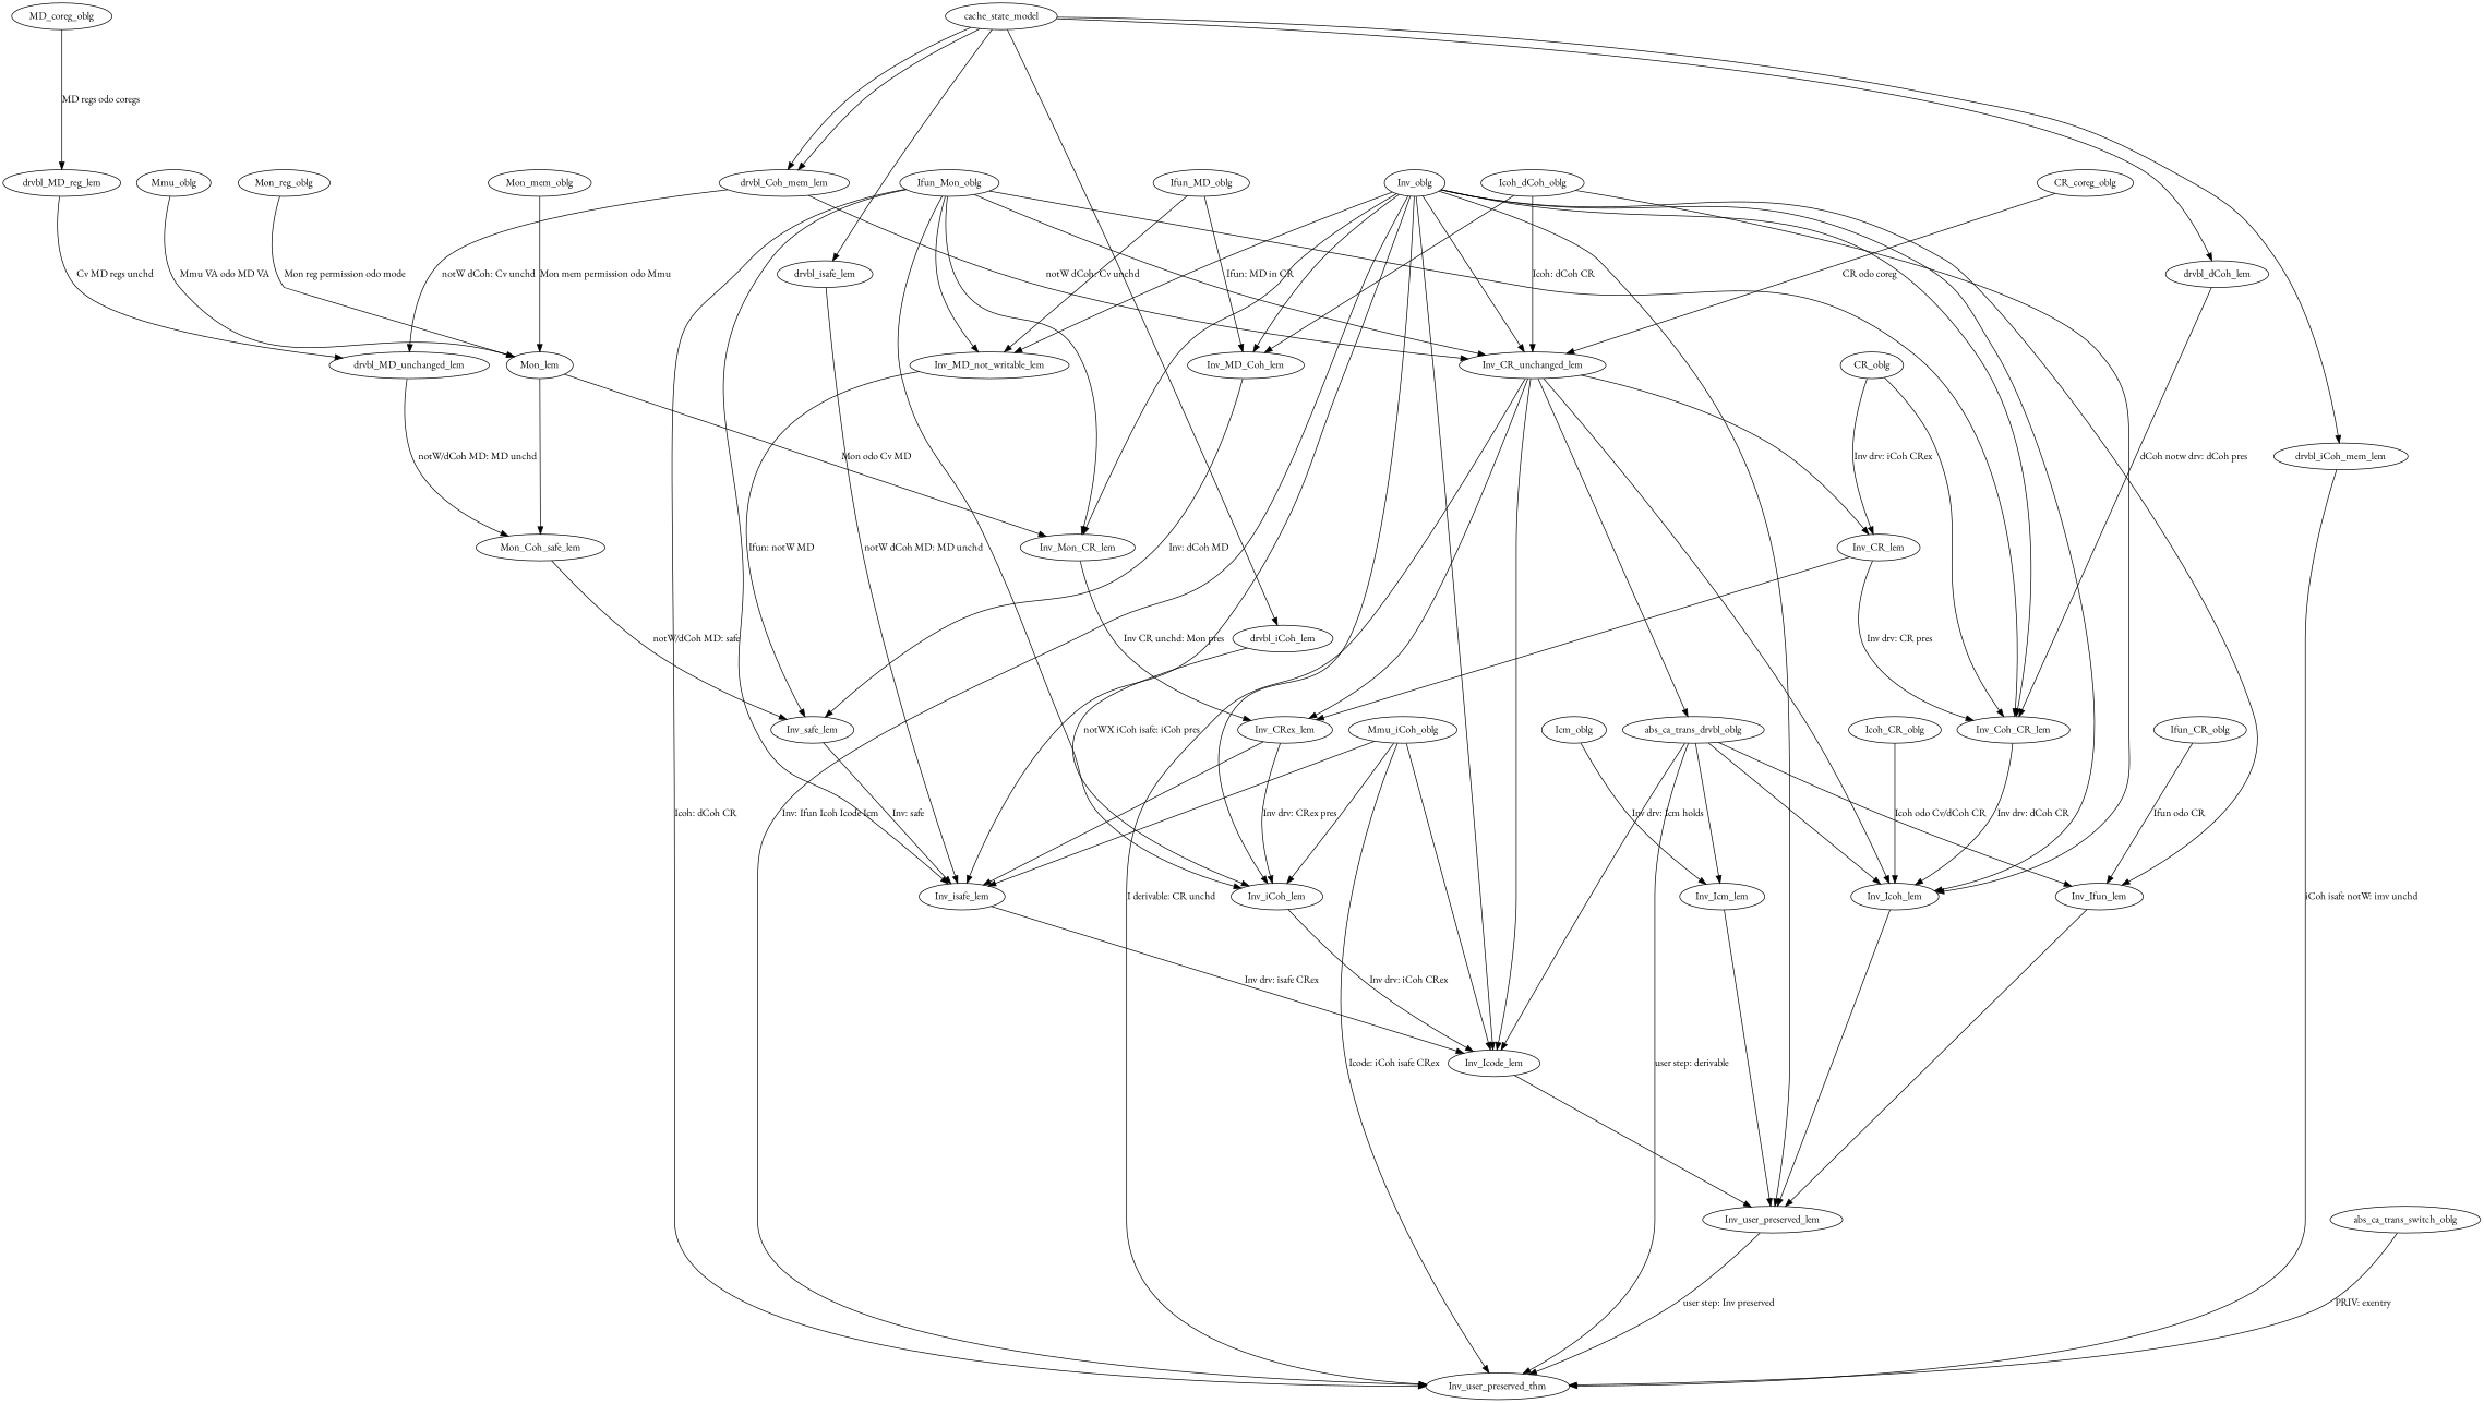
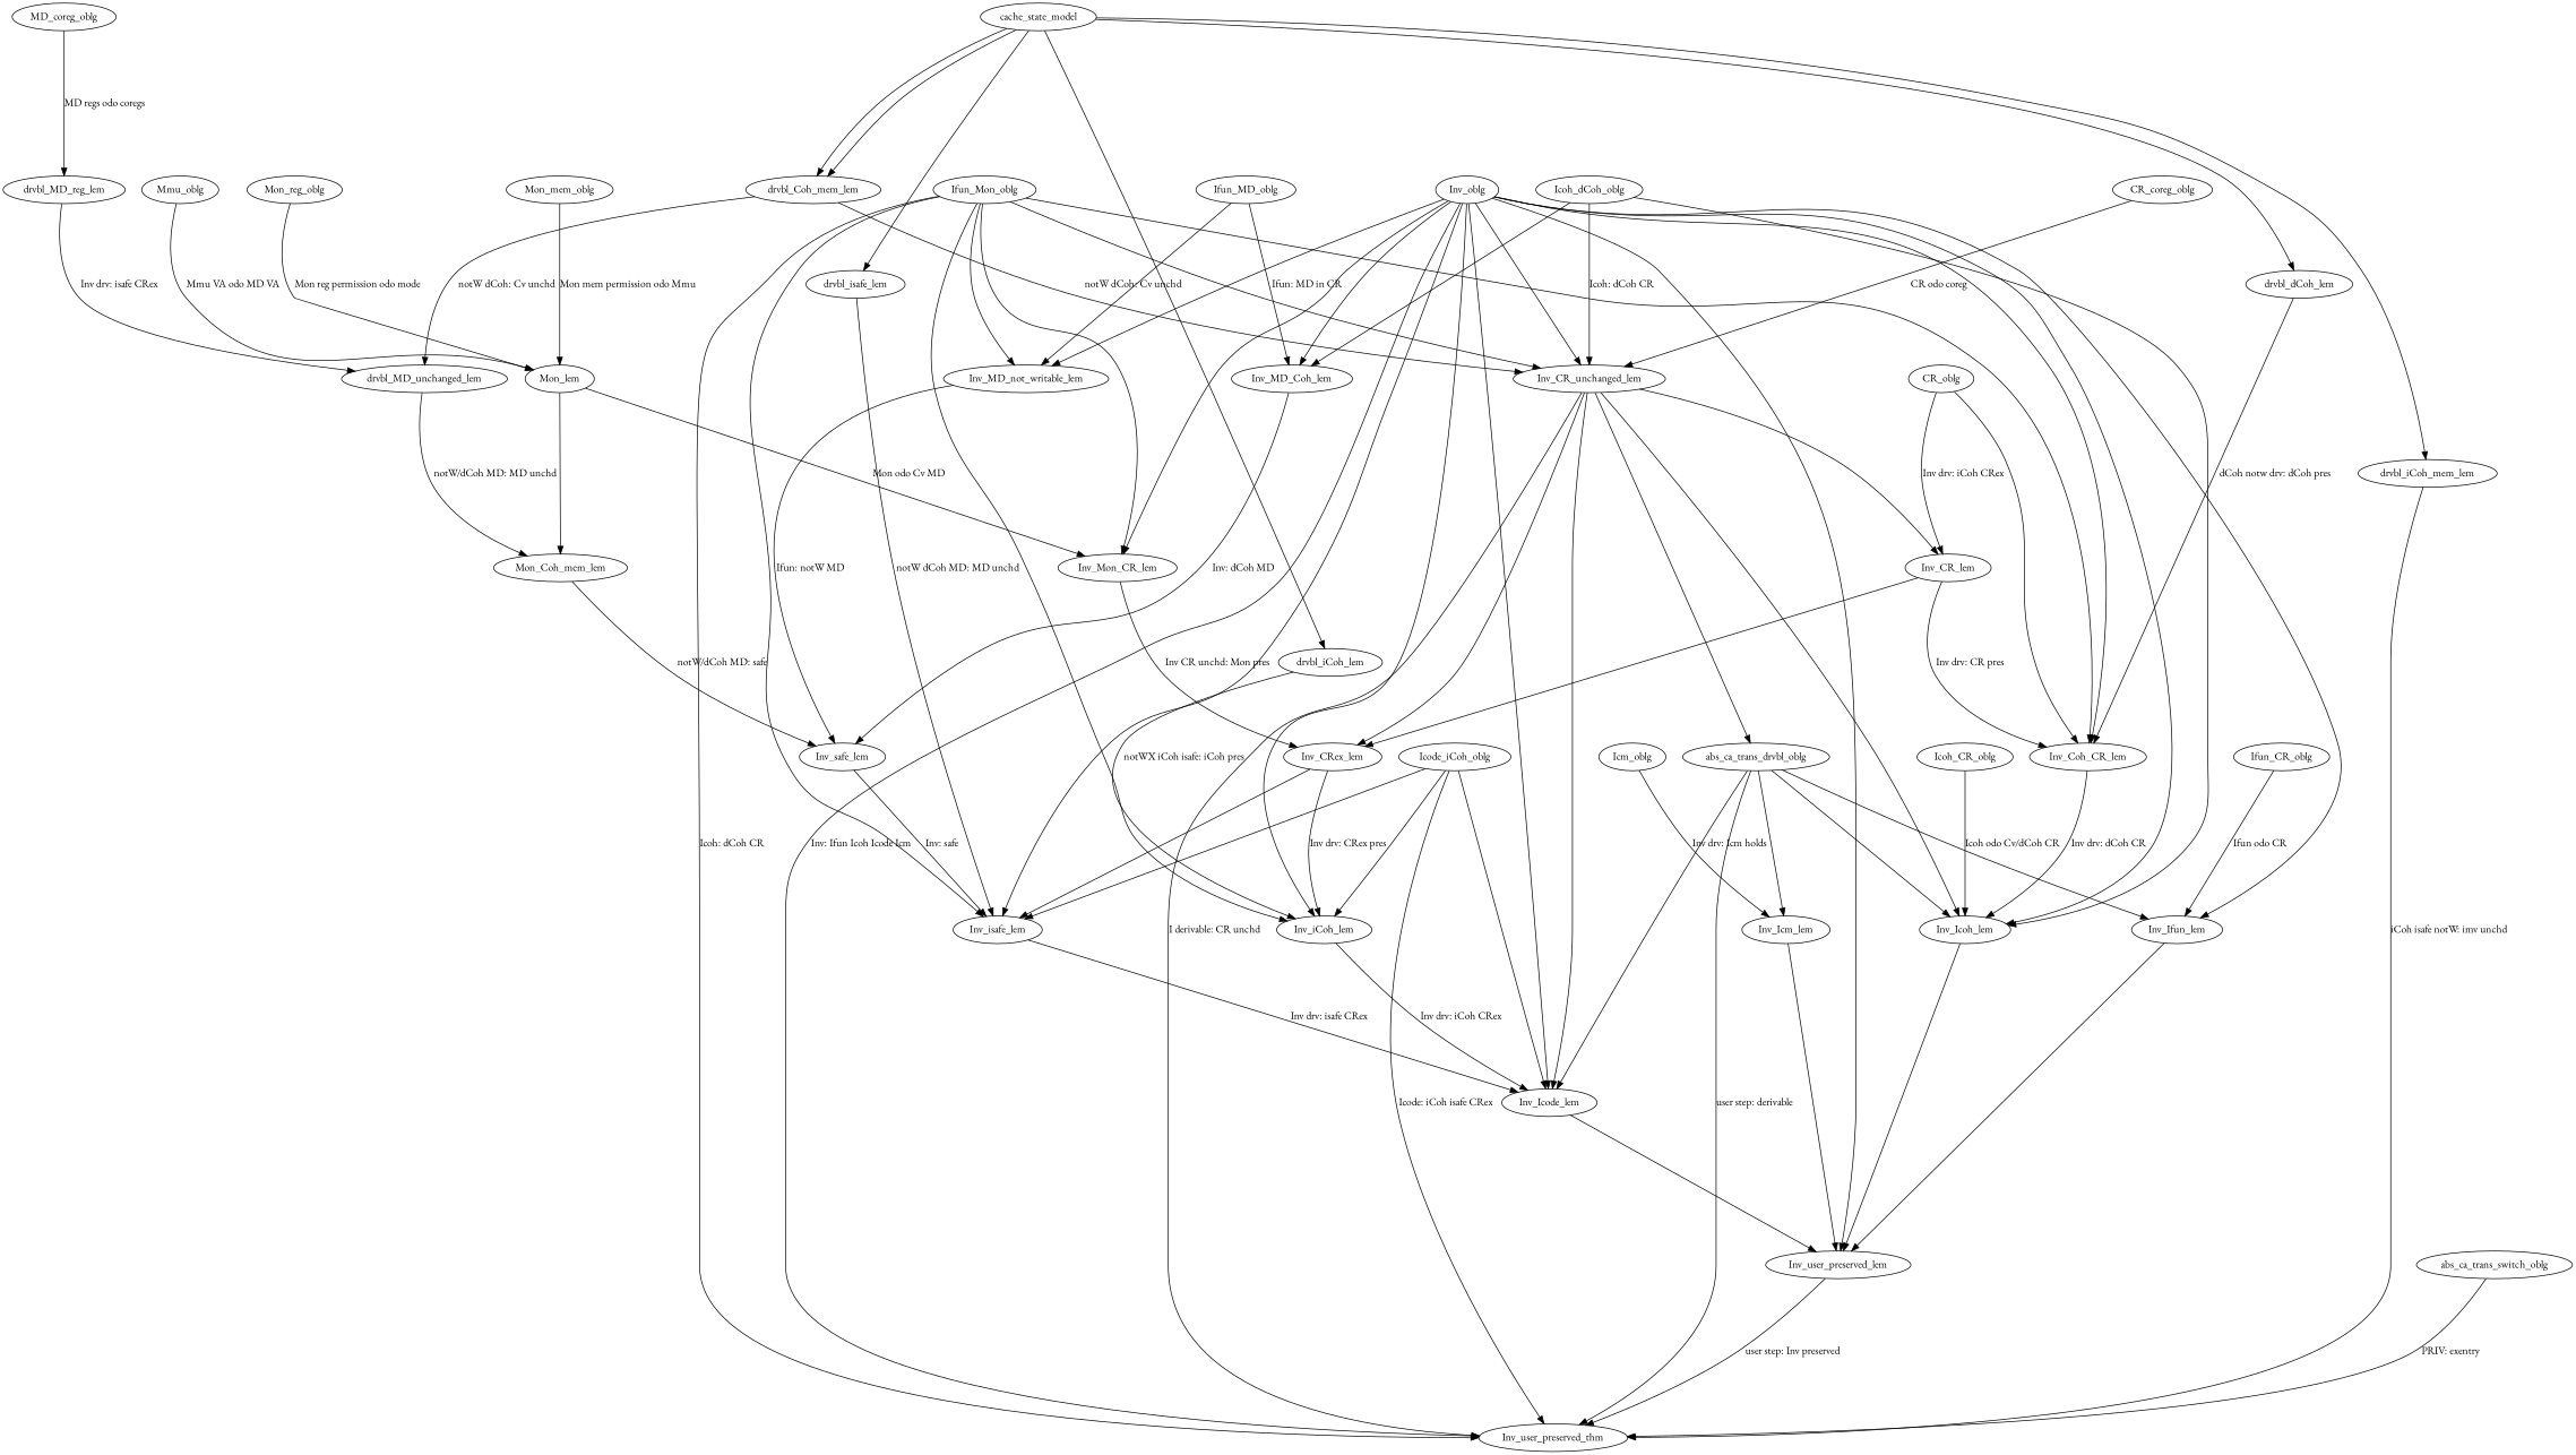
  digraph {
    fontname="EB Garamond"
    nodesep=0.3
    ranksep=2.4
    node [fontname="EB Garamond"]
    edge [fontname="EB Garamond"]
    abs_ca_trans_drvbl_oblg
    Inv_user_preserved_thm
    Inv_Ifun_lem
    Inv_Icoh_lem
    Inv_Icode_lem
    Inv_Icm_lem
    Inv_user_preserved_lem
    abs_ca_trans_switch_oblg
    Inv_CR_unchanged_lem
    Inv_CR_lem
    Inv_CRex_lem
    Inv_Coh_CR_lem
    Inv_iCoh_lem
    Inv_isafe_lem
    drvbl_iCoh_mem_lem
    Ifun_Mon_oblg
    Inv_Mon_CR_lem
    Inv_MD_not_writable_lem
    Inv_safe_lem
-   Icode_iCoh_oblg [label=Mmu_iCoh_oblg]
+   Icode_iCoh_oblg
    Inv_oblg
    Inv_MD_Coh_lem
    CR_coreg_oblg
    Icoh_dCoh_oblg
    drvbl_Coh_mem_lem
    drvbl_MD_unchanged_lem
-   Mon_Coh_safe_lem
+   Mon_Coh_safe_lem [label=Mon_Coh_mem_lem]
    cache_state_model
    drvbl_dCoh_lem
    drvbl_iCoh_lem
    drvbl_isafe_lem
    Ifun_CR_oblg
    Icoh_CR_oblg
    CR_oblg
    Mon_lem
    Mmu_oblg
    Mon_reg_oblg
    Mon_mem_oblg
    Ifun_MD_oblg
    drvbl_MD_reg_lem
    MD_coreg_oblg
    Icm_oblg
    abs_ca_trans_drvbl_oblg -> Inv_user_preserved_thm [label="user step: derivable"]
    abs_ca_trans_drvbl_oblg -> Inv_Ifun_lem
    abs_ca_trans_drvbl_oblg -> Inv_Icoh_lem
    abs_ca_trans_drvbl_oblg -> Inv_Icode_lem
    abs_ca_trans_drvbl_oblg -> Inv_Icm_lem
    Inv_Ifun_lem -> Inv_user_preserved_lem
    Inv_Icoh_lem -> Inv_user_preserved_lem
    Inv_Icode_lem -> Inv_user_preserved_lem
    Inv_Icm_lem -> Inv_user_preserved_lem
    Inv_user_preserved_lem -> Inv_user_preserved_thm [label="user step: Inv preserved"]
    abs_ca_trans_switch_oblg -> Inv_user_preserved_thm [label="PRIV: exentry"]
    Inv_CR_unchanged_lem -> abs_ca_trans_drvbl_oblg
    Inv_CR_unchanged_lem -> Inv_user_preserved_thm [label="I derivable: CR unchd"]
    Inv_CR_unchanged_lem -> Inv_Icoh_lem
    Inv_CR_unchanged_lem -> Inv_Icode_lem
    Inv_CR_unchanged_lem -> Inv_CR_lem
    Inv_CR_unchanged_lem -> Inv_CRex_lem
    Inv_CR_lem -> Inv_CRex_lem
    Inv_CR_lem -> Inv_Coh_CR_lem [label="Inv drv: CR pres"]
    Inv_CRex_lem -> Inv_iCoh_lem [label="Inv drv: CRex pres"]
    Inv_CRex_lem -> Inv_isafe_lem
    Inv_Coh_CR_lem -> Inv_Icoh_lem [label="Inv drv: dCoh CR"]
    Inv_iCoh_lem -> Inv_Icode_lem [label="Inv drv: iCoh CRex"]
    Inv_isafe_lem -> Inv_Icode_lem [label="Inv drv: isafe CRex"]
    drvbl_iCoh_mem_lem -> Inv_user_preserved_thm [label="iCoh isafe notW: imv unchd"]
    Ifun_Mon_oblg -> Inv_user_preserved_thm [label="Icoh: dCoh CR"]
    Ifun_Mon_oblg -> Inv_CR_unchanged_lem
    Ifun_Mon_oblg -> Inv_Coh_CR_lem
    Ifun_Mon_oblg -> Inv_iCoh_lem
    Ifun_Mon_oblg -> Inv_isafe_lem
    Ifun_Mon_oblg -> Inv_Mon_CR_lem
    Ifun_Mon_oblg -> Inv_MD_not_writable_lem
    Inv_Mon_CR_lem -> Inv_CRex_lem [label="Inv CR unchd: Mon pres"]
    Inv_MD_not_writable_lem -> Inv_safe_lem [label="Ifun: notW MD"]
    Inv_safe_lem -> Inv_isafe_lem [label="Inv: safe"]
    Icode_iCoh_oblg -> Inv_user_preserved_thm [label="Icode: iCoh isafe CRex"]
    Icode_iCoh_oblg -> Inv_Icode_lem
    Icode_iCoh_oblg -> Inv_iCoh_lem
    Icode_iCoh_oblg -> Inv_isafe_lem
    Inv_oblg -> Inv_user_preserved_thm [label="Inv: Ifun Icoh Icode Icm"]
    Inv_oblg -> Inv_Ifun_lem
    Inv_oblg -> Inv_Icoh_lem
    Inv_oblg -> Inv_Icode_lem
    Inv_oblg -> Inv_user_preserved_lem
    Inv_oblg -> Inv_CR_unchanged_lem
    Inv_oblg -> Inv_Coh_CR_lem
    Inv_oblg -> Inv_iCoh_lem
    Inv_oblg -> Inv_isafe_lem
    Inv_oblg -> Inv_Mon_CR_lem
    Inv_oblg -> Inv_MD_not_writable_lem
    Inv_oblg -> Inv_MD_Coh_lem
    Inv_MD_Coh_lem -> Inv_safe_lem [label="Inv: dCoh MD"]
    CR_coreg_oblg -> Inv_CR_unchanged_lem [label="CR odo coreg"]
    Icoh_dCoh_oblg -> Inv_Icoh_lem
    Icoh_dCoh_oblg -> Inv_CR_unchanged_lem [label="Icoh: dCoh CR"]
    Icoh_dCoh_oblg -> Inv_MD_Coh_lem
    drvbl_Coh_mem_lem -> Inv_CR_unchanged_lem [label="notW dCoh: Cv unchd"]
    drvbl_Coh_mem_lem -> drvbl_MD_unchanged_lem [label="notW dCoh: Cv unchd"]
    drvbl_MD_unchanged_lem -> Mon_Coh_safe_lem [label="notW/dCoh MD: MD unchd"]
    Mon_Coh_safe_lem -> Inv_safe_lem [label="notW/dCoh MD: safe"]
    cache_state_model -> drvbl_iCoh_mem_lem
    cache_state_model -> drvbl_Coh_mem_lem
    cache_state_model -> drvbl_Coh_mem_lem
    cache_state_model -> drvbl_dCoh_lem
    cache_state_model -> drvbl_iCoh_lem
    cache_state_model -> drvbl_isafe_lem
    drvbl_dCoh_lem -> Inv_Coh_CR_lem [label="dCoh notw drv: dCoh pres"]
    drvbl_iCoh_lem -> Inv_iCoh_lem [label="notWX iCoh isafe: iCoh pres"]
    drvbl_isafe_lem -> Inv_isafe_lem [label="notW dCoh MD: MD unchd"]
    Ifun_CR_oblg -> Inv_Ifun_lem [label="Ifun odo CR"]
    Icoh_CR_oblg -> Inv_Icoh_lem [label="Icoh odo Cv/dCoh CR "]
    CR_oblg -> Inv_CR_lem [label="Inv drv: iCoh CRex"]
    CR_oblg -> Inv_Coh_CR_lem
    Mon_lem -> Inv_Mon_CR_lem [label="Mon odo Cv MD"]
    Mon_lem -> Mon_Coh_safe_lem
    Mmu_oblg -> Mon_lem [label="Mmu VA odo MD VA"]
    Mon_reg_oblg -> Mon_lem [label="Mon reg permission odo mode"]
    Mon_mem_oblg -> Mon_lem [label="Mon mem permission odo Mmu"]
    Ifun_MD_oblg -> Inv_MD_not_writable_lem
    Ifun_MD_oblg -> Inv_MD_Coh_lem [label="Ifun: MD in CR"]
-   drvbl_MD_reg_lem -> drvbl_MD_unchanged_lem [label="Cv MD regs unchd"]
+   drvbl_MD_reg_lem -> drvbl_MD_unchanged_lem [label="Inv drv: isafe CRex"]
    MD_coreg_oblg -> drvbl_MD_reg_lem [label="MD regs odo coregs"]
    Icm_oblg -> Inv_Icm_lem [label="Inv drv: Icm holds"]
  }
